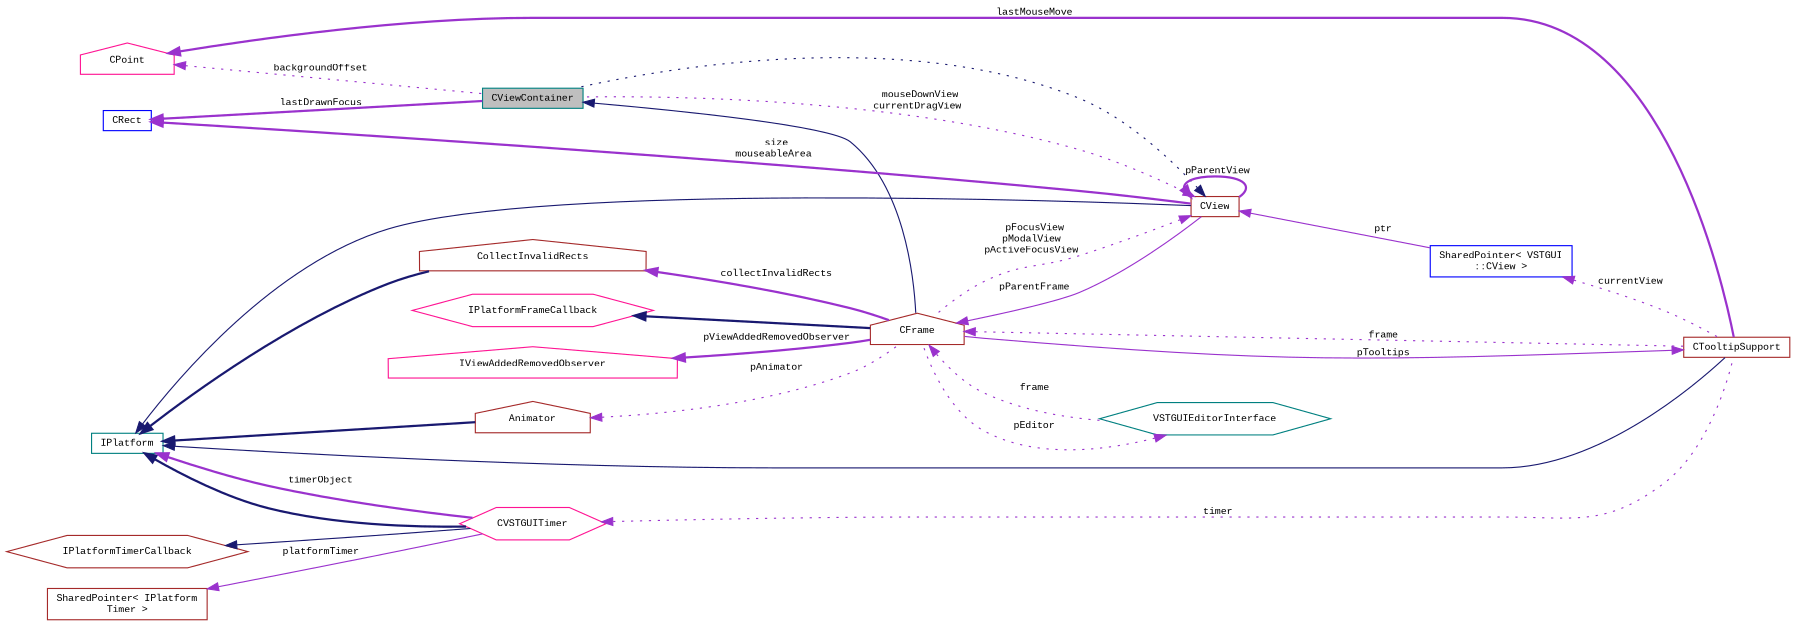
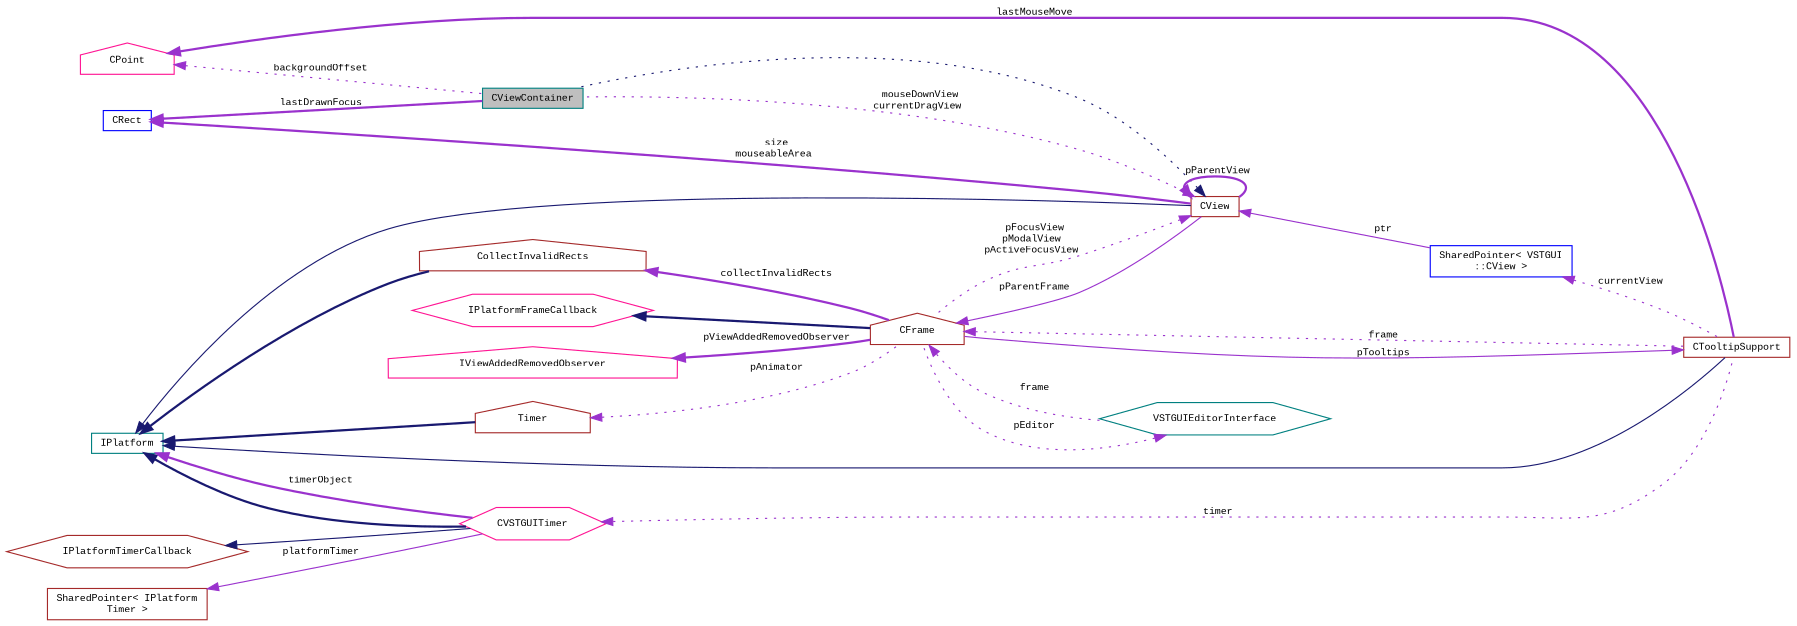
  digraph {
    fontname="Liberation Mono"
    rankdir=LR
    node [color=brown fontname="Liberation Mono" fontsize=9 shape=box]
    edge [color=darkorchid3 dir=back fontname="Liberation Mono" fontsize=9 labelfontname=Arial labelfontsize=9 style=bold]
    n1 [color=teal fillcolor=grey75 fontcolor=black height=0.2 label=CViewContainer style=filled width=0.4]
    n2 [height=0.2 label=CFrame shape=house width=0.4]
    n3 [height=0.2 label=CView width=0.4]
    n4 [height=0.2 label=CTooltipSupport width=0.4]
    n5 [color=teal height=0.2 label=VSTGUIEditorInterface shape=hexagon width=0.4]
    n6 [color=blue height=0.2 label="SharedPointer\< VSTGUI\l::CView \>" width=0.4]
    n7 [color=teal height=0.2 label=IPlatform width=0.4]
    n8 [height=0.2 label=CollectInvalidRects shape=house width=0.4]
-   n9 [height=0.2 label=Animator shape=house width=0.4]
+   n9 [height=0.2 label=Timer shape=house width=0.4]
    n10 [color=deeppink height=0.2 label=CVSTGUITimer shape=hexagon width=0.4]
    n11 [color=deeppink height=0.2 label=IPlatformFrameCallback shape=hexagon width=0.4]
    n12 [color=deeppink height=0.2 label=IViewAddedRemovedObserver shape=house width=0.4]
    n13 [color=deeppink height=0.2 label=CPoint shape=house width=0.4]
    n14 [height=0.2 label=IPlatformTimerCallback shape=hexagon width=0.4]
    n15 [height=0.2 label="SharedPointer\< IPlatform\lTimer \>" width=0.4]
    n16 [color=blue height=0.2 label=CRect width=0.4]
-   n1 -> n2 [color=midnightblue style=solid]
    n2 -> n3 [label=" pParentFrame" style=solid]
    n2 -> n4 [label=" frame" style=dotted]
    n2 -> n5 [label=" frame" style=dotted]
    n3 -> n1 [color=midnightblue style=dotted]
    n3 -> n1 [label=" mouseDownView\ncurrentDragView" style=dotted]
    n3 -> n2 [label=" pFocusView\npModalView\npActiveFocusView" style=dotted]
    n3 -> n3 [label=" pParentView"]
    n3 -> n6 [label=" ptr" style=solid]
    n4 -> n2 [label=" pTooltips" style=solid]
    n5 -> n2 [label=" pEditor" style=dotted]
    n6 -> n4 [label=" currentView" style=dotted]
    n7 -> n3 [color=midnightblue style=solid]
    n7 -> n4 [color=midnightblue style=solid]
    n7 -> n8 [color=midnightblue]
    n7 -> n9 [color=midnightblue]
    n7 -> n10 [color=midnightblue]
    n7 -> n10 [label=" timerObject"]
    n8 -> n2 [label=" collectInvalidRects"]
    n9 -> n2 [label=" pAnimator" style=dotted]
    n10 -> n4 [label=" timer" style=dotted]
    n11 -> n2 [color=midnightblue]
    n12 -> n2 [label=" pViewAddedRemovedObserver"]
    n13 -> n1 [label=" backgroundOffset" style=dotted]
    n13 -> n4 [label=" lastMouseMove"]
    n14 -> n10 [color=midnightblue style=solid]
    n15 -> n10 [label=" platformTimer" style=solid]
    n16 -> n1 [label=" lastDrawnFocus"]
    n16 -> n3 [label=" size\nmouseableArea"]
  }
